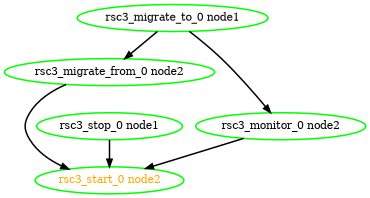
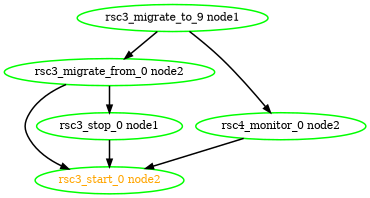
  digraph {
    node [color=green fontcolor=black style=bold]
    edge [style=bold]
    "rsc3_start_0 node2" [fontcolor=orange]
    "rsc3_migrate_from_0 node2"
    "rsc3_stop_0 node1"
-   "rsc3_migrate_to_0 node1"
-   "rsc3_monitor_0 node2"
+   "rsc3_migrate_to_0 node1" [label="rsc3_migrate_to_9 node1"]
+   "rsc3_monitor_0 node2" [label="rsc4_monitor_0 node2"]
    "rsc3_migrate_from_0 node2" -> "rsc3_start_0 node2"
+   "rsc3_migrate_from_0 node2" -> "rsc3_stop_0 node1"
    "rsc3_stop_0 node1" -> "rsc3_start_0 node2"
    "rsc3_migrate_to_0 node1" -> "rsc3_migrate_from_0 node2"
    "rsc3_migrate_to_0 node1" -> "rsc3_monitor_0 node2"
    "rsc3_monitor_0 node2" -> "rsc3_start_0 node2"
  }
